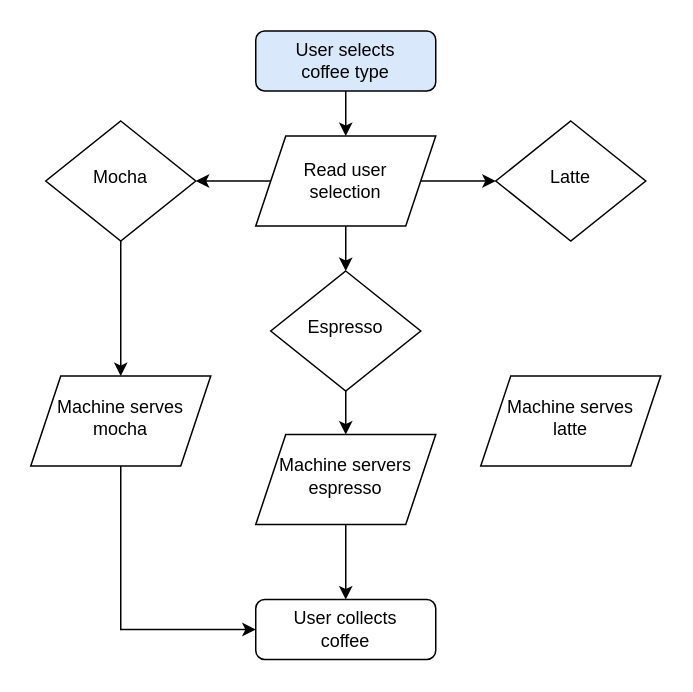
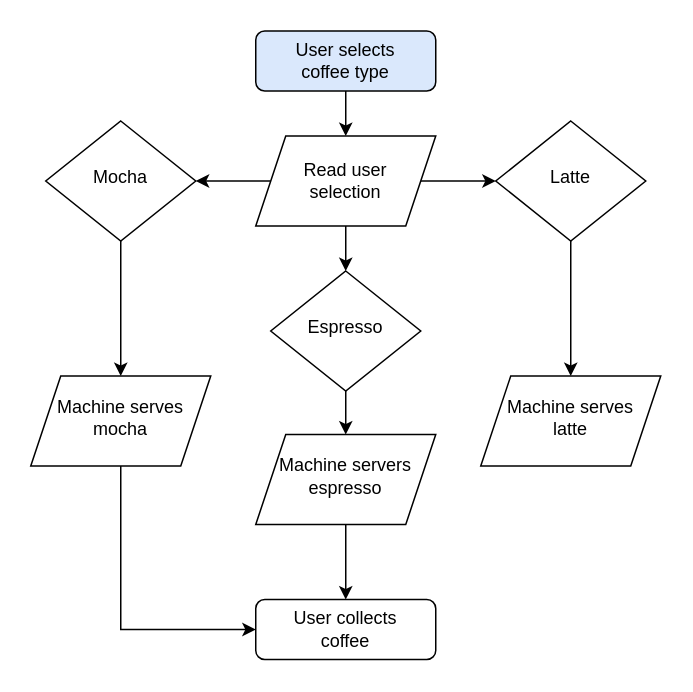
  <mxCell id="0" />
  <mxCell id="1" parent="0" />
  <mxCell id="2" value="" style="edgeStyle=orthogonalEdgeStyle;rounded=0;orthogonalLoop=1;jettySize=auto;html=1;" edge="1" parent="1" source="3" target="8"><mxGeometry relative="1" as="geometry" /></mxCell>
  <mxCell id="3" value="User selects&lt;br&gt;coffee type" style="rounded=1;whiteSpace=wrap;html=1;fontSize=12;glass=0;strokeWidth=1;shadow=0;fillColor=#dae8fc;" parent="1" vertex="1"><mxGeometry x="170" y="20" width="120" height="40" as="geometry" /></mxCell>
  <mxCell id="4" value="User collects&lt;br&gt;coffee" style="rounded=1;whiteSpace=wrap;html=1;fontSize=12;glass=0;strokeWidth=1;shadow=0;" parent="1" vertex="1"><mxGeometry x="170" y="399" width="120" height="40" as="geometry" /></mxCell>
  <mxCell id="5" value="" style="edgeStyle=orthogonalEdgeStyle;rounded=0;orthogonalLoop=1;jettySize=auto;html=1;" edge="1" parent="1" source="8"><mxGeometry relative="1" as="geometry"><mxPoint x="230" y="180" as="targetPoint" /></mxGeometry></mxCell>
  <mxCell id="6" value="" style="edgeStyle=orthogonalEdgeStyle;rounded=0;orthogonalLoop=1;jettySize=auto;html=1;" edge="1" parent="1" source="8"><mxGeometry relative="1" as="geometry"><mxPoint x="330" y="120" as="targetPoint" /></mxGeometry></mxCell>
  <mxCell id="7" value="" style="edgeStyle=orthogonalEdgeStyle;rounded=0;orthogonalLoop=1;jettySize=auto;html=1;" edge="1" parent="1" source="8"><mxGeometry relative="1" as="geometry"><mxPoint x="130" y="120" as="targetPoint" /></mxGeometry></mxCell>
  <mxCell id="8" value="Read user &lt;br&gt;selection" style="shape=parallelogram;perimeter=parallelogramPerimeter;whiteSpace=wrap;html=1;fixedSize=1;rounded=1;glass=0;strokeWidth=1;shadow=0;arcSize=0;" vertex="1" parent="1"><mxGeometry x="170" y="90" width="120" height="60" as="geometry" /></mxCell>
  <mxCell id="9" value="" style="edgeStyle=orthogonalEdgeStyle;rounded=0;orthogonalLoop=1;jettySize=auto;html=1;" edge="1" parent="1" source="10" target="17"><mxGeometry relative="1" as="geometry" /></mxCell>
  <mxCell id="10" value="Espresso" style="rhombus;whiteSpace=wrap;html=1;shadow=0;fontFamily=Helvetica;fontSize=12;align=center;strokeWidth=1;spacing=6;spacingTop=-4;" vertex="1" parent="1"><mxGeometry x="180" y="180" width="100" height="80" as="geometry" /></mxCell>
+ <mxCell id="11" value="" style="edgeStyle=orthogonalEdgeStyle;rounded=0;orthogonalLoop=1;jettySize=auto;html=1;" edge="1" parent="1" source="12" target="18"><mxGeometry relative="1" as="geometry" /></mxCell>
  <mxCell id="12" value="Latte" style="rhombus;whiteSpace=wrap;html=1;shadow=0;fontFamily=Helvetica;fontSize=12;align=center;strokeWidth=1;spacing=6;spacingTop=-4;" vertex="1" parent="1"><mxGeometry x="330" y="80" width="100" height="80" as="geometry" /></mxCell>
  <mxCell id="13" value="" style="edgeStyle=orthogonalEdgeStyle;rounded=0;orthogonalLoop=1;jettySize=auto;html=1;" edge="1" parent="1" source="14" target="15"><mxGeometry relative="1" as="geometry" /></mxCell>
  <mxCell id="14" value="Mocha" style="rhombus;whiteSpace=wrap;html=1;shadow=0;fontFamily=Helvetica;fontSize=12;align=center;strokeWidth=1;spacing=6;spacingTop=-4;" vertex="1" parent="1"><mxGeometry x="30" y="80" width="100" height="80" as="geometry" /></mxCell>
  <mxCell id="15" value="Machine serves&lt;br&gt;mocha" style="shape=parallelogram;perimeter=parallelogramPerimeter;whiteSpace=wrap;html=1;fixedSize=1;shadow=0;strokeWidth=1;spacing=6;spacingTop=-4;" vertex="1" parent="1"><mxGeometry x="20" y="250" width="120" height="60" as="geometry" /></mxCell>
  <mxCell id="16" value="" style="edgeStyle=orthogonalEdgeStyle;rounded=0;orthogonalLoop=1;jettySize=auto;html=1;" edge="1" parent="1" source="17" target="4"><mxGeometry relative="1" as="geometry" /></mxCell>
  <mxCell id="17" value="Machine servers&lt;br&gt;espresso" style="shape=parallelogram;perimeter=parallelogramPerimeter;whiteSpace=wrap;html=1;fixedSize=1;shadow=0;strokeWidth=1;spacing=6;spacingTop=-4;rotation=0;" vertex="1" parent="1"><mxGeometry x="170" y="289" width="120" height="60" as="geometry" /></mxCell>
  <mxCell id="18" value="Machine serves&lt;br&gt;latte" style="shape=parallelogram;perimeter=parallelogramPerimeter;whiteSpace=wrap;html=1;fixedSize=1;shadow=0;strokeWidth=1;spacing=6;spacingTop=-4;" vertex="1" parent="1"><mxGeometry x="320" y="250" width="120" height="60" as="geometry" /></mxCell>
  <mxCell id="19" style="edgeStyle=orthogonalEdgeStyle;rounded=0;orthogonalLoop=1;jettySize=auto;html=1;entryX=0;entryY=0.5;entryDx=0;entryDy=0;exitX=0.5;exitY=1;exitDx=0;exitDy=0;" edge="1" parent="1" source="15"><mxGeometry relative="1" as="geometry"><mxPoint x="170" y="419" as="targetPoint" /><mxPoint x="130" y="280" as="sourcePoint" /><Array as="points"><mxPoint x="80" y="419" /></Array></mxGeometry></mxCell>
